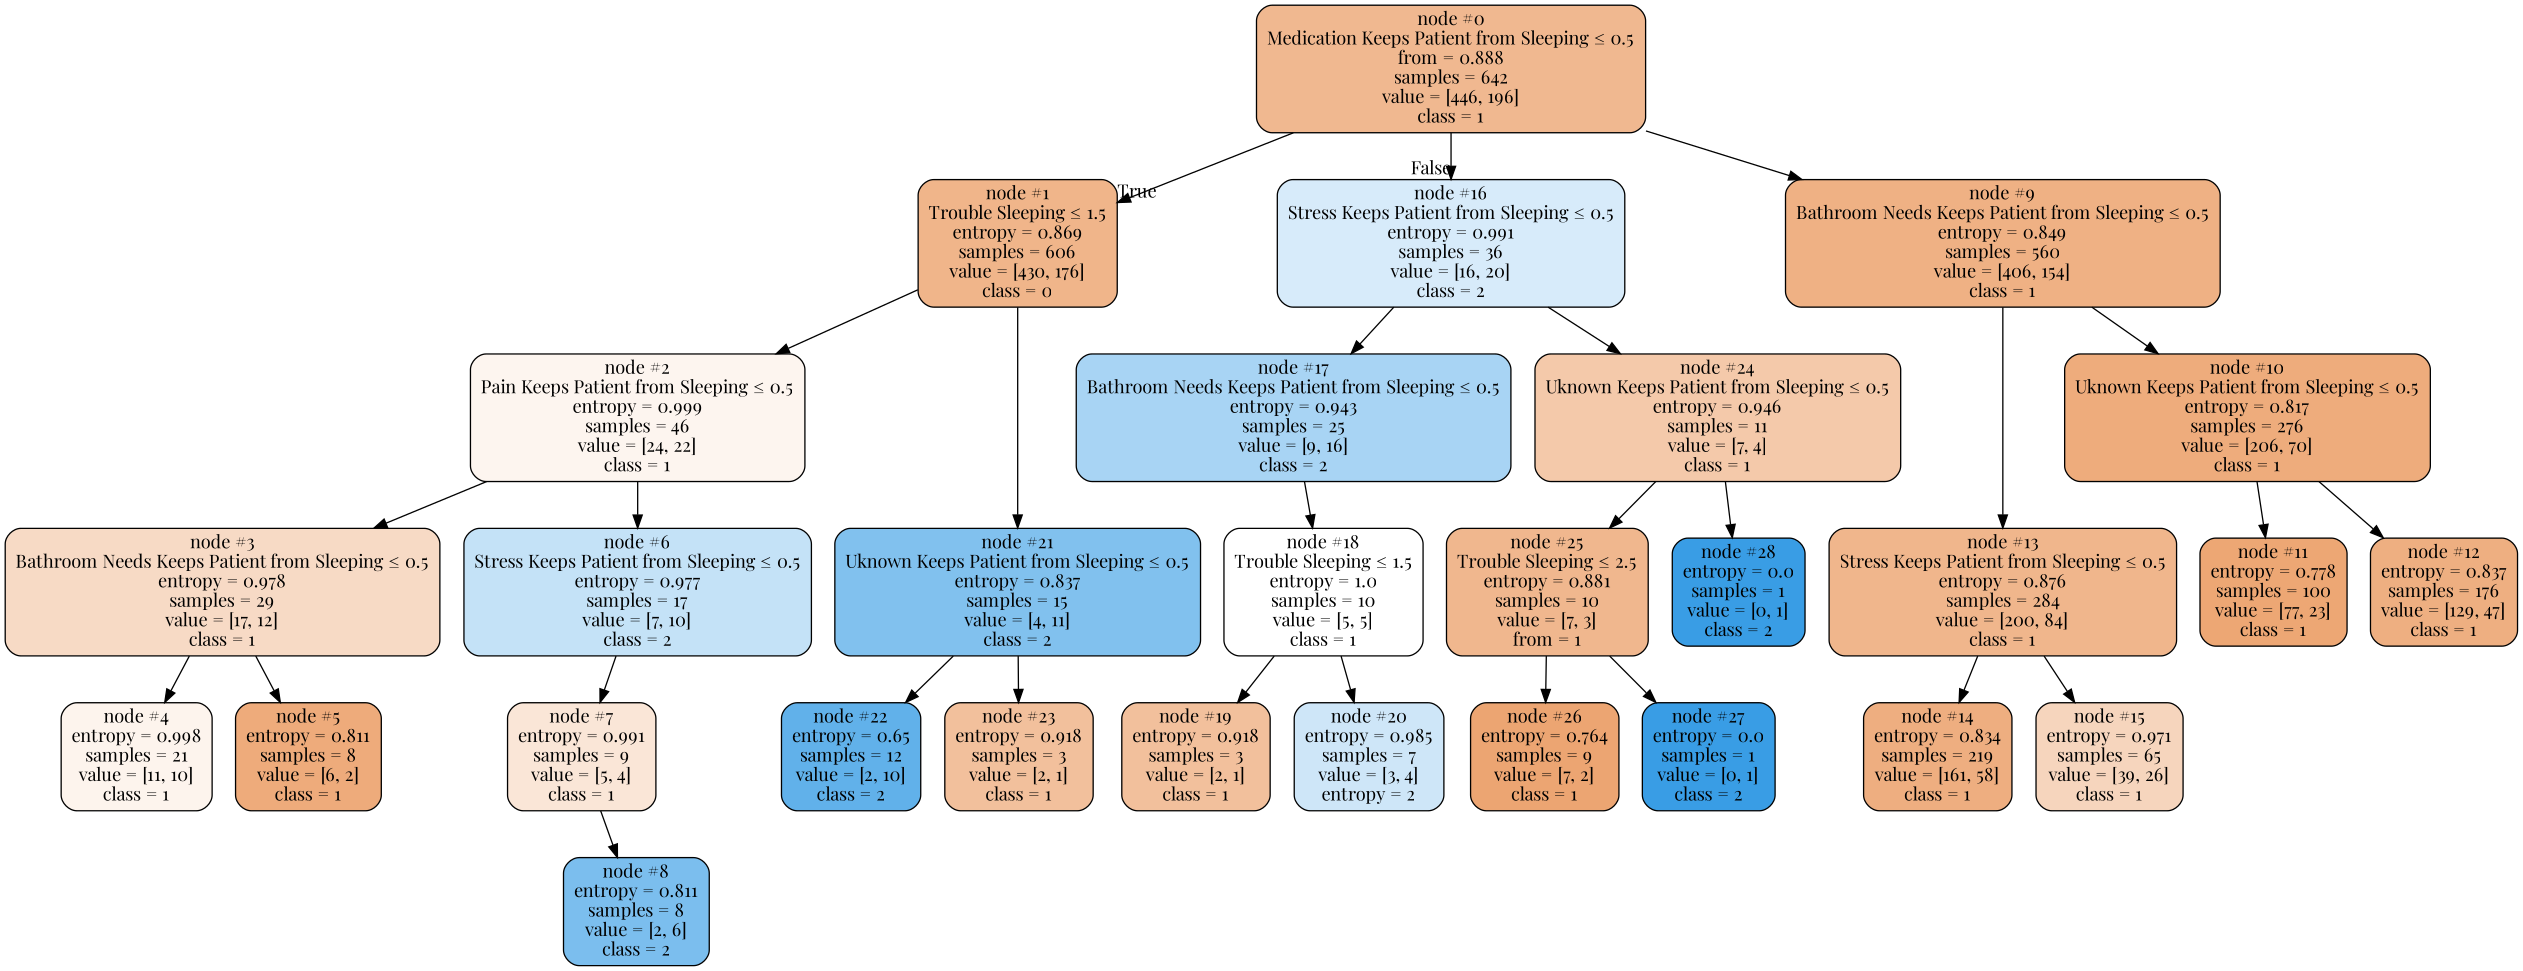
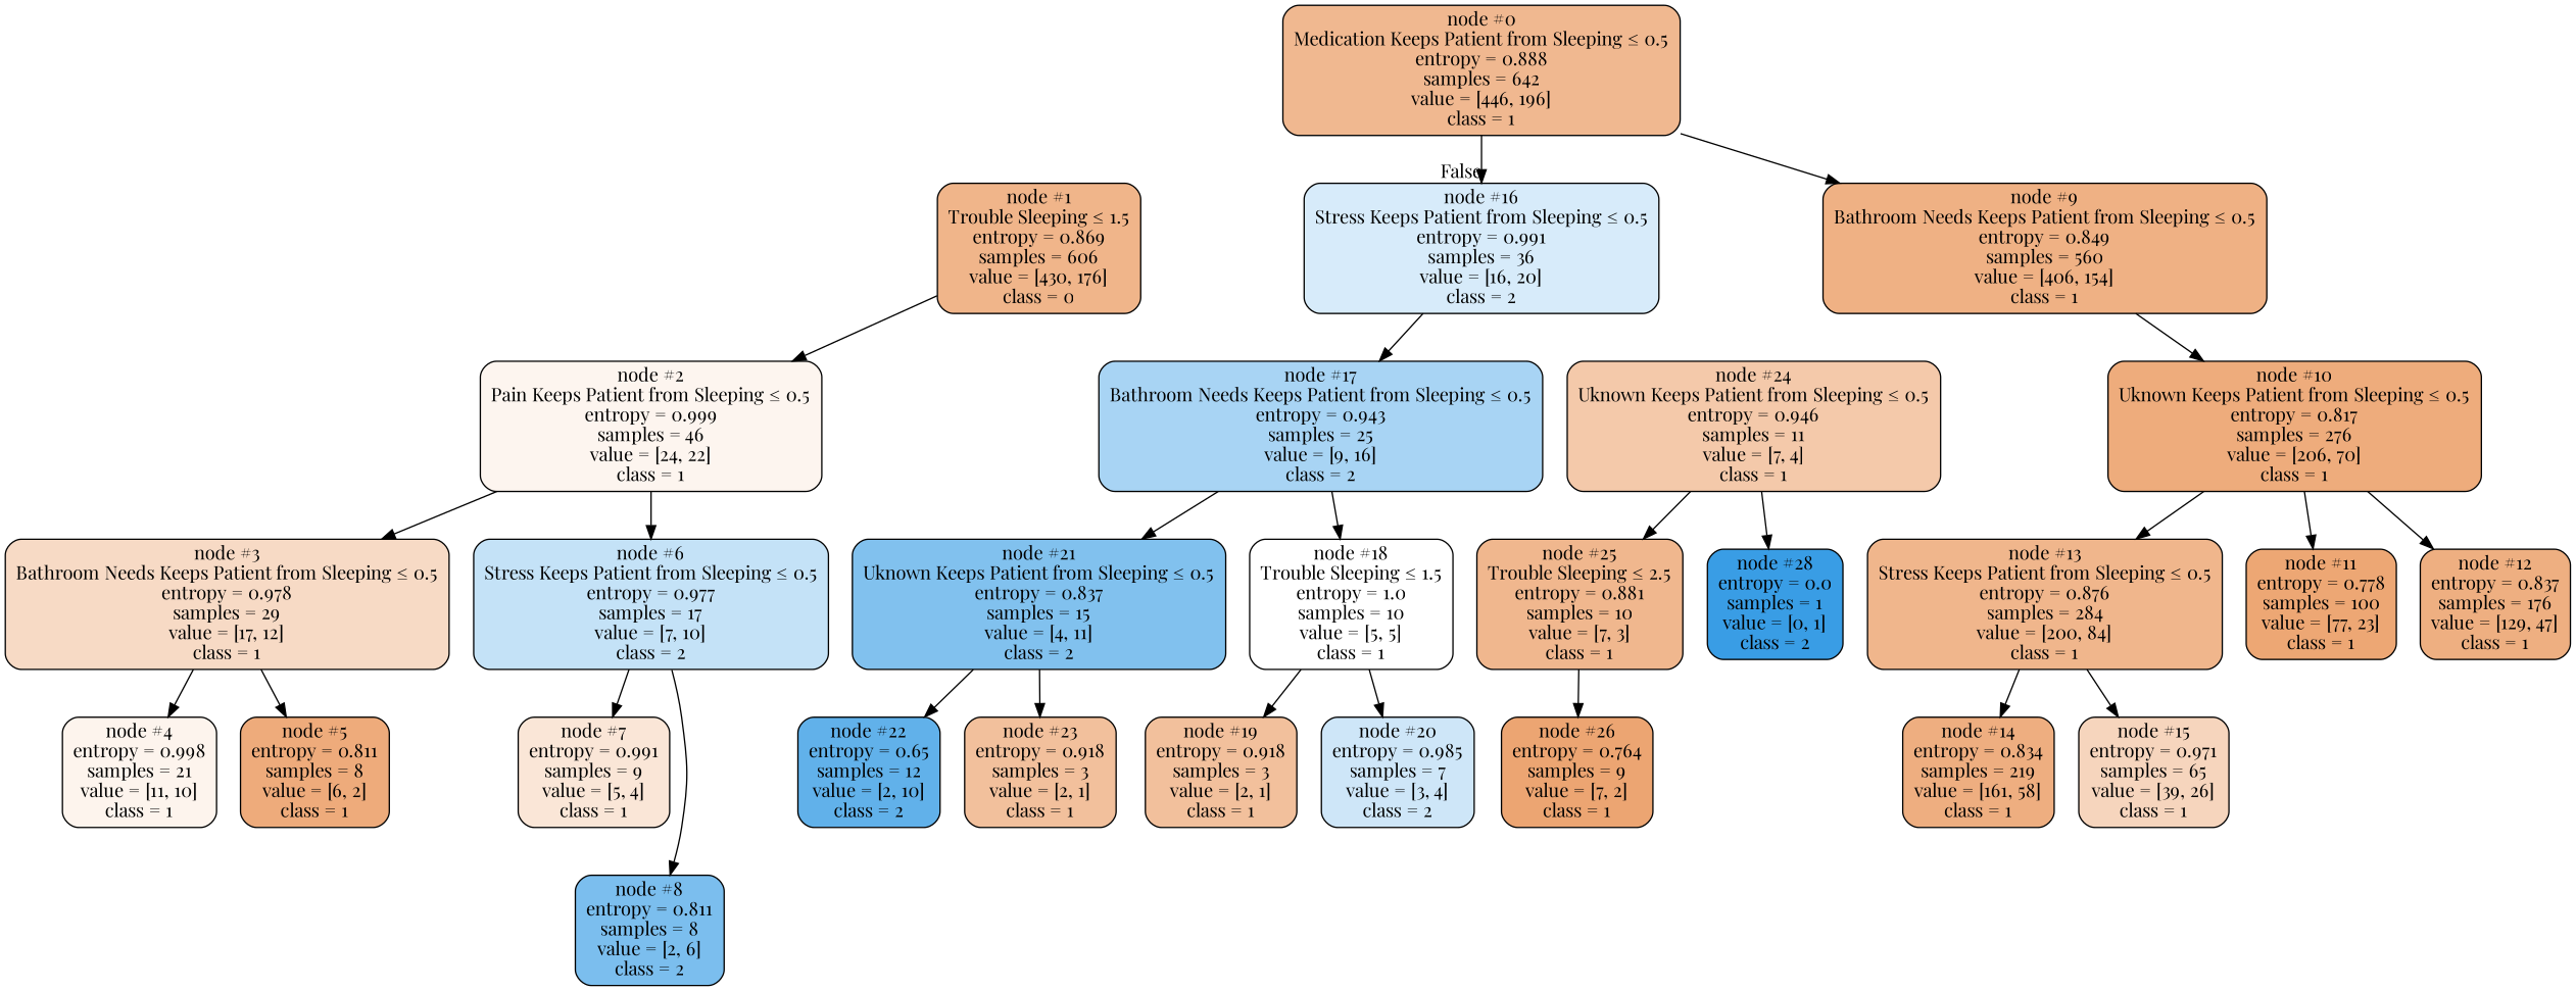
  digraph {
    fontname="Playfair Display"
    node [color=black fillcolor="#399de5" fontname="Playfair Display" shape=box style="filled, rounded"]
    edge [fontname="Playfair Display"]
-   n1 [fillcolor="#f0b890" label=<node &#35;0<br/>Medication Keeps Patient from Sleeping &le; 0.5<br/>from = 0.888<br/>samples = 642<br/>value = [446, 196]<br/>class = 1>]
+   n1 [fillcolor="#f0b890" label=<node &#35;0<br/>Medication Keeps Patient from Sleeping &le; 0.5<br/>entropy = 0.888<br/>samples = 642<br/>value = [446, 196]<br/>class = 1>]
    n2 [fillcolor="#f0b58a" label=<node &#35;1<br/>Trouble Sleeping &le; 1.5<br/>entropy = 0.869<br/>samples = 606<br/>value = [430, 176]<br/>class = 0>]
    n3 [fillcolor="#d7ebfa" label=<node &#35;16<br/>Stress Keeps Patient from Sleeping &le; 0.5<br/>entropy = 0.991<br/>samples = 36<br/>value = [16, 20]<br/>class = 2>]
    n4 [fillcolor="#efb184" label=<node &#35;9<br/>Bathroom Needs Keeps Patient from Sleeping &le; 0.5<br/>entropy = 0.849<br/>samples = 560<br/>value = [406, 154]<br/>class = 1>]
    n5 [fillcolor="#fdf5ef" label=<node &#35;2<br/>Pain Keeps Patient from Sleeping &le; 0.5<br/>entropy = 0.999<br/>samples = 46<br/>value = [24, 22]<br/>class = 1>]
    n6 [fillcolor="#a8d4f4" label=<node &#35;17<br/>Bathroom Needs Keeps Patient from Sleeping &le; 0.5<br/>entropy = 0.943<br/>samples = 25<br/>value = [9, 16]<br/>class = 2>]
    n7 [fillcolor="#f4c9aa" label=<node &#35;24<br/>Uknown Keeps Patient from Sleeping &le; 0.5<br/>entropy = 0.946<br/>samples = 11<br/>value = [7, 4]<br/>class = 1>]
    n8 [fillcolor="#f7dac5" label=<node &#35;3<br/>Bathroom Needs Keeps Patient from Sleeping &le; 0.5<br/>entropy = 0.978<br/>samples = 29<br/>value = [17, 12]<br/>class = 1>]
    n9 [fillcolor="#c4e2f7" label=<node &#35;6<br/>Stress Keeps Patient from Sleeping &le; 0.5<br/>entropy = 0.977<br/>samples = 17<br/>value = [7, 10]<br/>class = 2>]
    n10 [fillcolor="#eeac7c" label=<node &#35;10<br/>Uknown Keeps Patient from Sleeping &le; 0.5<br/>entropy = 0.817<br/>samples = 276<br/>value = [206, 70]<br/>class = 1>]
    n11 [fillcolor="#f0b68c" label=<node &#35;13<br/>Stress Keeps Patient from Sleeping &le; 0.5<br/>entropy = 0.876<br/>samples = 284<br/>value = [200, 84]<br/>class = 1>]
    n12 [fillcolor="#fdf4ed" label=<node &#35;4<br/>entropy = 0.998<br/>samples = 21<br/>value = [11, 10]<br/>class = 1>]
    n13 [fillcolor="#eeab7b" label=<node &#35;5<br/>entropy = 0.811<br/>samples = 8<br/>value = [6, 2]<br/>class = 1>]
    n14 [fillcolor="#fae6d7" label=<node &#35;7<br/>entropy = 0.991<br/>samples = 9<br/>value = [5, 4]<br/>class = 1>]
    n15 [fillcolor="#7bbeee" label=<node &#35;8<br/>entropy = 0.811<br/>samples = 8<br/>value = [2, 6]<br/>class = 2>]
    n16 [fillcolor="#eda774" label=<node &#35;11<br/>entropy = 0.778<br/>samples = 100<br/>value = [77, 23]<br/>class = 1>]
    n17 [fillcolor="#eeaf81" label=<node &#35;12<br/>entropy = 0.837<br/>samples = 176<br/>value = [129, 47]<br/>class = 1>]
    n18 [fillcolor="#eeae80" label=<node &#35;14<br/>entropy = 0.834<br/>samples = 219<br/>value = [161, 58]<br/>class = 1>]
    n19 [fillcolor="#f6d5bd" label=<node &#35;15<br/>entropy = 0.971<br/>samples = 65<br/>value = [39, 26]<br/>class = 1>]
    n20 [fillcolor="#ffffff" label=<node &#35;18<br/>Trouble Sleeping &le; 1.5<br/>entropy = 1.0<br/>samples = 10<br/>value = [5, 5]<br/>class = 1>]
    n21 [fillcolor="#81c1ee" label=<node &#35;21<br/>Uknown Keeps Patient from Sleeping &le; 0.5<br/>entropy = 0.837<br/>samples = 15<br/>value = [4, 11]<br/>class = 2>]
-   n22 [fillcolor="#f0b78e" label=<node &#35;25<br/>Trouble Sleeping &le; 2.5<br/>entropy = 0.881<br/>samples = 10<br/>value = [7, 3]<br/>from = 1>]
+   n22 [fillcolor="#f0b78e" label=<node &#35;25<br/>Trouble Sleeping &le; 2.5<br/>entropy = 0.881<br/>samples = 10<br/>value = [7, 3]<br/>class = 1>]
    n23 [label=<node &#35;28<br/>entropy = 0.0<br/>samples = 1<br/>value = [0, 1]<br/>class = 2>]
    n24 [fillcolor="#f2c09c" label=<node &#35;19<br/>entropy = 0.918<br/>samples = 3<br/>value = [2, 1]<br/>class = 1>]
-   n25 [fillcolor="#cee6f8" label=<node &#35;20<br/>entropy = 0.985<br/>samples = 7<br/>value = [3, 4]<br/>entropy = 2>]
+   n25 [fillcolor="#cee6f8" label=<node &#35;20<br/>entropy = 0.985<br/>samples = 7<br/>value = [3, 4]<br/>class = 2>]
    n26 [fillcolor="#61b1ea" label=<node &#35;22<br/>entropy = 0.65<br/>samples = 12<br/>value = [2, 10]<br/>class = 2>]
    n27 [fillcolor="#f2c09c" label=<node &#35;23<br/>entropy = 0.918<br/>samples = 3<br/>value = [2, 1]<br/>class = 1>]
    n28 [fillcolor="#eca572" label=<node &#35;26<br/>entropy = 0.764<br/>samples = 9<br/>value = [7, 2]<br/>class = 1>]
-   n29 [label=<node &#35;27<br/>entropy = 0.0<br/>samples = 1<br/>value = [0, 1]<br/>class = 2>]
-   n1 -> n2 [headlabel=True labelangle=45 labeldistance=2.5]
    n1 -> n3 [headlabel=False labelangle=-45 labeldistance=2.5]
    n1 -> n4
    n2 -> n5
    n3 -> n6
-   n3 -> n7
    n4 -> n10
-   n4 -> n11
+   n10 -> n11
    n5 -> n8
    n5 -> n9
    n6 -> n20
-   n2 -> n21
+   n6 -> n21
    n7 -> n22
    n7 -> n23
    n8 -> n12
    n8 -> n13
    n9 -> n14
-   n14 -> n15
+   n9 -> n15
    n10 -> n16
    n10 -> n17
    n11 -> n18
    n11 -> n19
    n20 -> n24
    n20 -> n25
    n21 -> n26
    n21 -> n27
    n22 -> n28
-   n22 -> n29
  }
